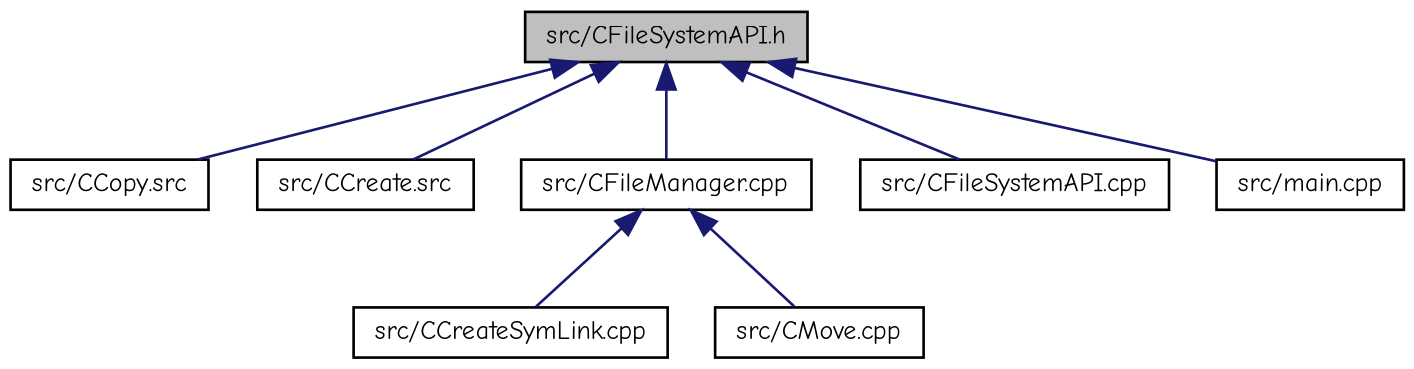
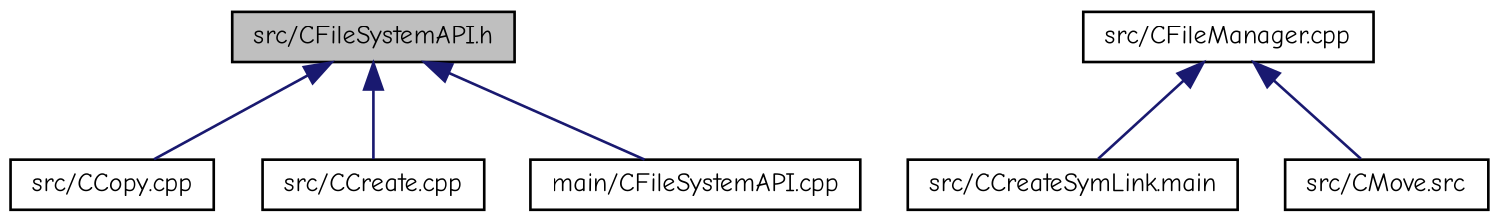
  digraph {
    fontname="Comic Neue"
    node [color=black fillcolor=white fontname="Comic Neue" fontsize=10 shape=record style=filled]
    edge [color=midnightblue dir=back fontname="Comic Neue" fontsize=10 labelfontname=Helvetica labelfontsize=10 style=solid]
    n1 [fillcolor=grey75 fontcolor=black height=0.2 label="src/CFileSystemAPI.h" width=0.4]
-   n2 [height=0.2 label="src/CCopy.src" width=0.4]
-   n3 [height=0.2 label="src/CCreate.src" width=0.4]
+   n2 [height=0.2 label="src/CCopy.cpp" width=0.4]
+   n3 [height=0.2 label="src/CCreate.cpp" width=0.4]
    n4 [height=0.2 label="src/CFileManager.cpp" width=0.4]
-   n5 [height=0.2 label="src/CFileSystemAPI.cpp" width=0.4]
-   n6 [height=0.2 label="src/main.cpp" width=0.4]
-   n7 [height=0.2 label="src/CCreateSymLink.cpp" width=0.4]
-   n8 [height=0.2 label="src/CMove.cpp" width=0.4]
+   n5 [height=0.2 label="main/CFileSystemAPI.cpp" width=0.4]
+   n7 [height=0.2 label="src/CCreateSymLink.main" width=0.4]
+   n8 [height=0.2 label="src/CMove.src" width=0.4]
    n1 -> n2
    n1 -> n3
-   n1 -> n4
    n1 -> n5
-   n1 -> n6
    n4 -> n7
    n4 -> n8
  }
